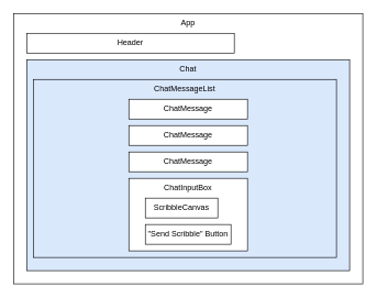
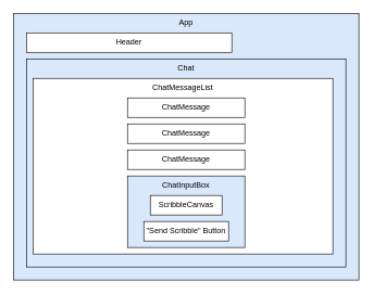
  <mxCell id="0" />
  <mxCell id="1" parent="0" />
- <mxCell id="2" value="App" style="rounded=0;whiteSpace=wrap;html=1;verticalAlign=top;" vertex="1" parent="1"><mxGeometry x="20" y="20" width="530" height="410" as="geometry" /></mxCell>
+ <mxCell id="2" value="App" style="rounded=0;whiteSpace=wrap;html=1;verticalAlign=top;fillColor=#dae8fc;" vertex="1" parent="1"><mxGeometry x="20" y="20" width="530" height="410" as="geometry" /></mxCell>
  <mxCell id="3" value="Header&lt;br&gt;" style="rounded=0;whiteSpace=wrap;html=1;verticalAlign=top;" vertex="1" parent="1"><mxGeometry x="40" y="50" width="315" height="30" as="geometry" /></mxCell>
  <mxCell id="4" value="Chat&lt;br&gt;" style="rounded=0;whiteSpace=wrap;html=1;verticalAlign=top;fillColor=#dae8fc;" vertex="1" parent="1"><mxGeometry x="40" y="90" width="490" height="320" as="geometry" /></mxCell>
- <mxCell id="5" value="ChatMessageList" style="rounded=0;whiteSpace=wrap;html=1;verticalAlign=top;fillColor=#dae8fc;" vertex="1" parent="1"><mxGeometry x="50" y="120" width="460" height="270" as="geometry" /></mxCell>
+ <mxCell id="5" value="ChatMessageList" style="rounded=0;whiteSpace=wrap;html=1;verticalAlign=top;" vertex="1" parent="1"><mxGeometry x="50" y="120" width="460" height="270" as="geometry" /></mxCell>
  <mxCell id="6" value="ChatMessage&lt;br&gt;" style="rounded=0;whiteSpace=wrap;html=1;verticalAlign=top;" vertex="1" parent="1"><mxGeometry x="195" y="150" width="180" height="30" as="geometry" /></mxCell>
  <mxCell id="7" value="ChatMessage&lt;br&gt;" style="rounded=0;whiteSpace=wrap;html=1;verticalAlign=top;" vertex="1" parent="1"><mxGeometry x="195" y="190" width="180" height="30" as="geometry" /></mxCell>
  <mxCell id="8" value="ChatMessage&lt;br&gt;" style="rounded=0;whiteSpace=wrap;html=1;verticalAlign=top;" vertex="1" parent="1"><mxGeometry x="195" y="230" width="180" height="30" as="geometry" /></mxCell>
- <mxCell id="9" value="ChatInputBox" style="rounded=0;whiteSpace=wrap;html=1;verticalAlign=top;" vertex="1" parent="1"><mxGeometry x="195" y="270" width="180" height="110" as="geometry" /></mxCell>
- <mxCell id="10" value="ScribbleCanvas&lt;br&gt;" style="rounded=0;whiteSpace=wrap;html=1;verticalAlign=top;" vertex="1" parent="1"><mxGeometry x="220" y="300" width="110" height="30" as="geometry" /></mxCell>
+ <mxCell id="9" value="ChatInputBox" style="rounded=0;whiteSpace=wrap;html=1;verticalAlign=top;fillColor=#dae8fc;" vertex="1" parent="1"><mxGeometry x="195" y="270" width="180" height="110" as="geometry" /></mxCell>
+ <mxCell id="10" value="ScribbleCanvas&lt;br&gt;" style="rounded=0;whiteSpace=wrap;html=1;verticalAlign=top;" vertex="1" parent="1"><mxGeometry x="230" y="300" width="110" height="30" as="geometry" /></mxCell>
  <mxCell id="11" value="&quot;Send Scribble&quot; Button" style="rounded=0;whiteSpace=wrap;html=1;verticalAlign=top;" vertex="1" parent="1"><mxGeometry x="220" y="340" width="130" height="30" as="geometry" /></mxCell>
